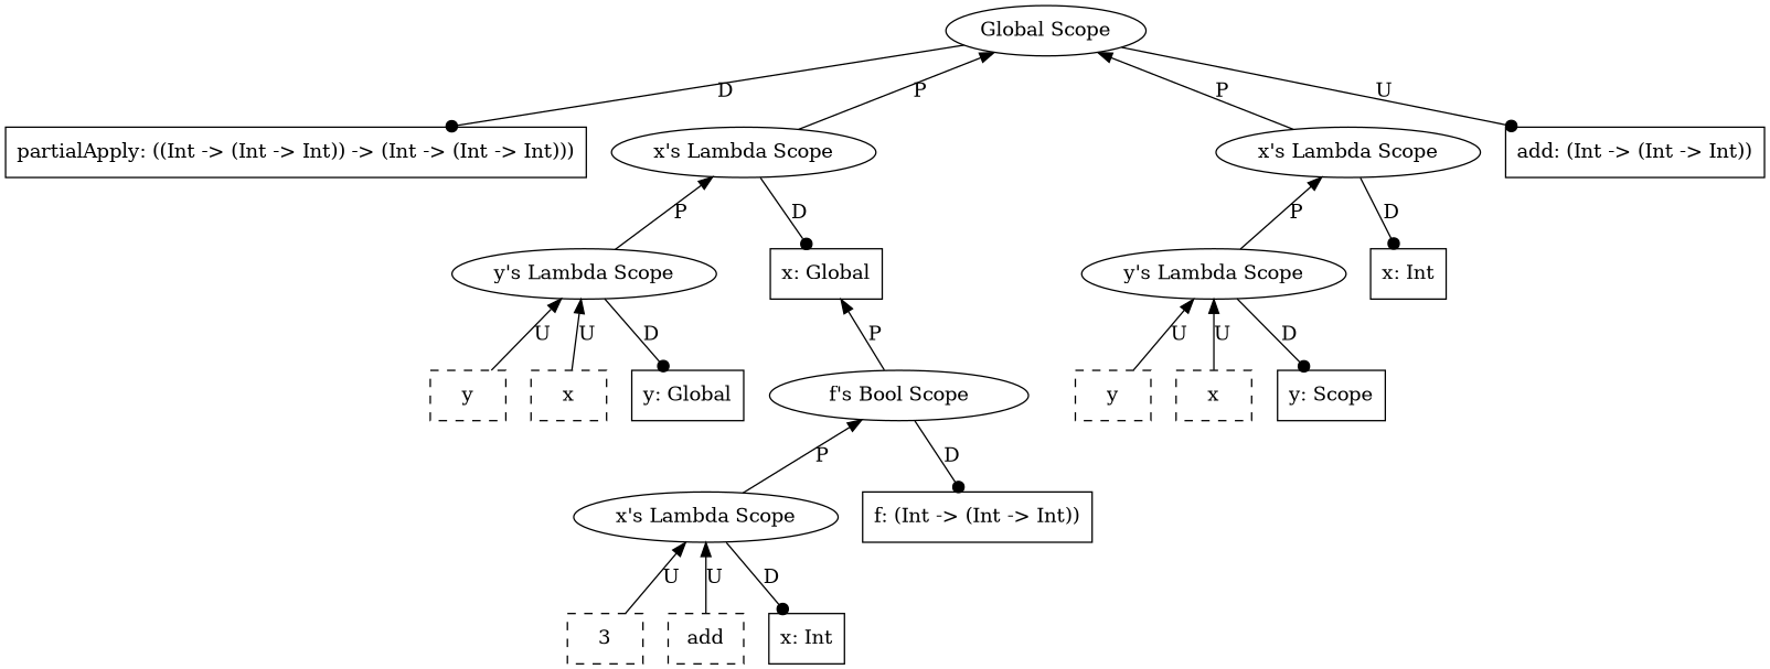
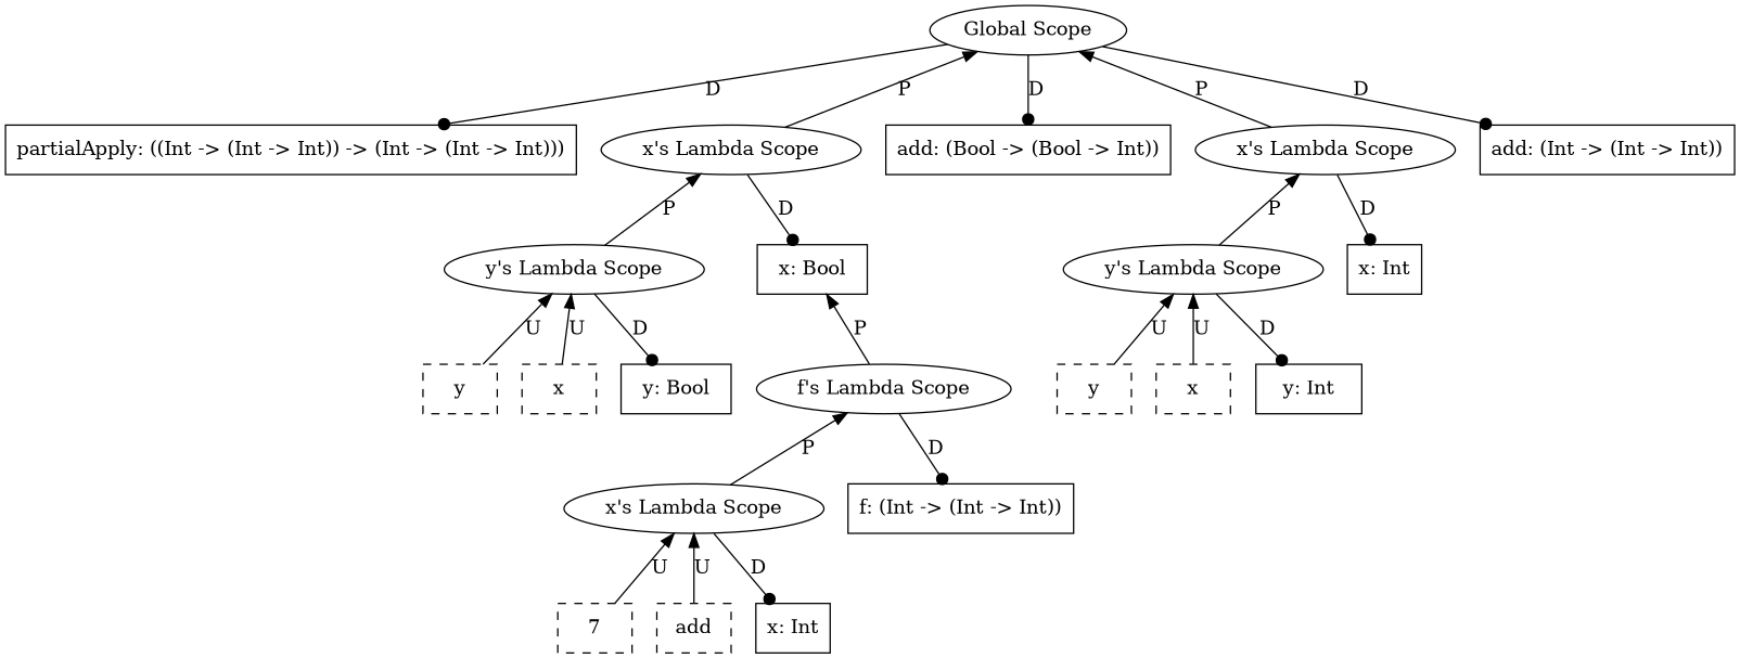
  graph {
    node [shape=box]
    edge [dir=back]
-   n1 [label=3 style=dashed]
+   n1 [label=7 style=dashed]
    n2 [label=add style=dashed]
    n3 [label="x: Int"]
    n4 [label="x's Lambda Scope" shape=ellipse]
    n5 [label="f: (Int -> (Int -> Int))"]
-   n6 [label="f's Bool Scope" shape=ellipse]
+   n6 [label="f's Lambda Scope" shape=ellipse]
    n7 [label="partialApply: ((Int -> (Int -> Int)) -> (Int -> (Int -> Int)))"]
    n8 [label=y style=dashed]
    n9 [label=x style=dashed]
-   n10 [label="y: Global"]
+   n10 [label="y: Bool"]
    n11 [label="y's Lambda Scope" shape=ellipse]
-   n12 [label="x: Global"]
+   n12 [label="x: Bool"]
    n13 [label="x's Lambda Scope" shape=ellipse]
+   n14 [label="add: (Bool -> (Bool -> Int))"]
    n15 [label=y style=dashed]
    n16 [label=x style=dashed]
-   n17 [label="y: Scope"]
+   n17 [label="y: Int"]
    n18 [label="y's Lambda Scope" shape=ellipse]
    n19 [label="x: Int"]
    n20 [label="x's Lambda Scope" shape=ellipse]
    n21 [label="add: (Int -> (Int -> Int))"]
    n22 [label="Global Scope" shape=ellipse]
    n4 -- n1 [label=U]
    n4 -- n2 [label=U]
    n4 -- n3 [arrowhead=dot dir=forward label=D]
    n6 -- n4 [label=P]
    n6 -- n5 [arrowhead=dot dir=forward label=D]
    n11 -- n8 [label=U]
    n11 -- n9 [label=U]
    n11 -- n10 [arrowhead=dot dir=forward label=D]
    n12 -- n6 [label=P]
    n13 -- n11 [label=P]
    n13 -- n12 [arrowhead=dot dir=forward label=D]
    n18 -- n15 [label=U]
    n18 -- n16 [label=U]
    n18 -- n17 [arrowhead=dot dir=forward label=D]
    n20 -- n18 [label=P]
    n20 -- n19 [arrowhead=dot dir=forward label=D]
    n22 -- n7 [arrowhead=dot dir=forward label=D]
    n22 -- n13 [label=P]
+   n22 -- n14 [arrowhead=dot dir=forward label=D]
    n22 -- n20 [label=P]
-   n22 -- n21 [arrowhead=dot dir=forward label=U]
+   n22 -- n21 [arrowhead=dot dir=forward label=D]
  }
